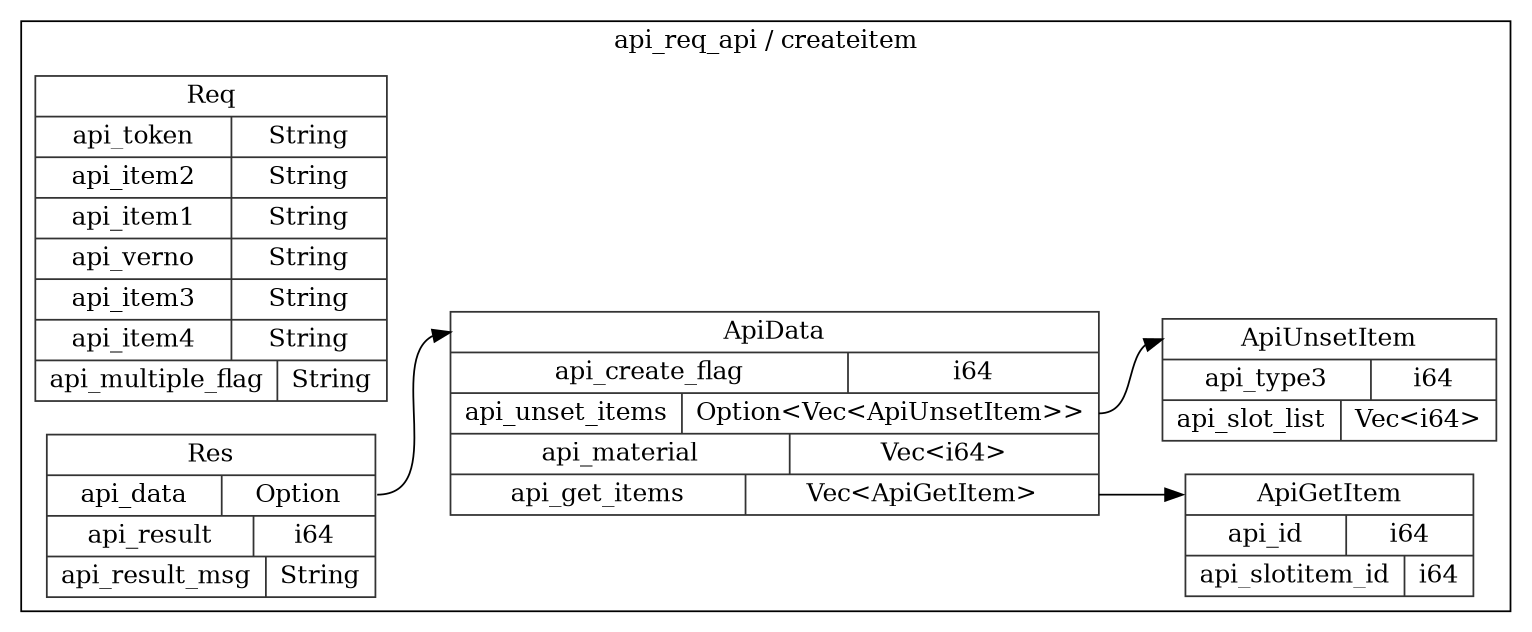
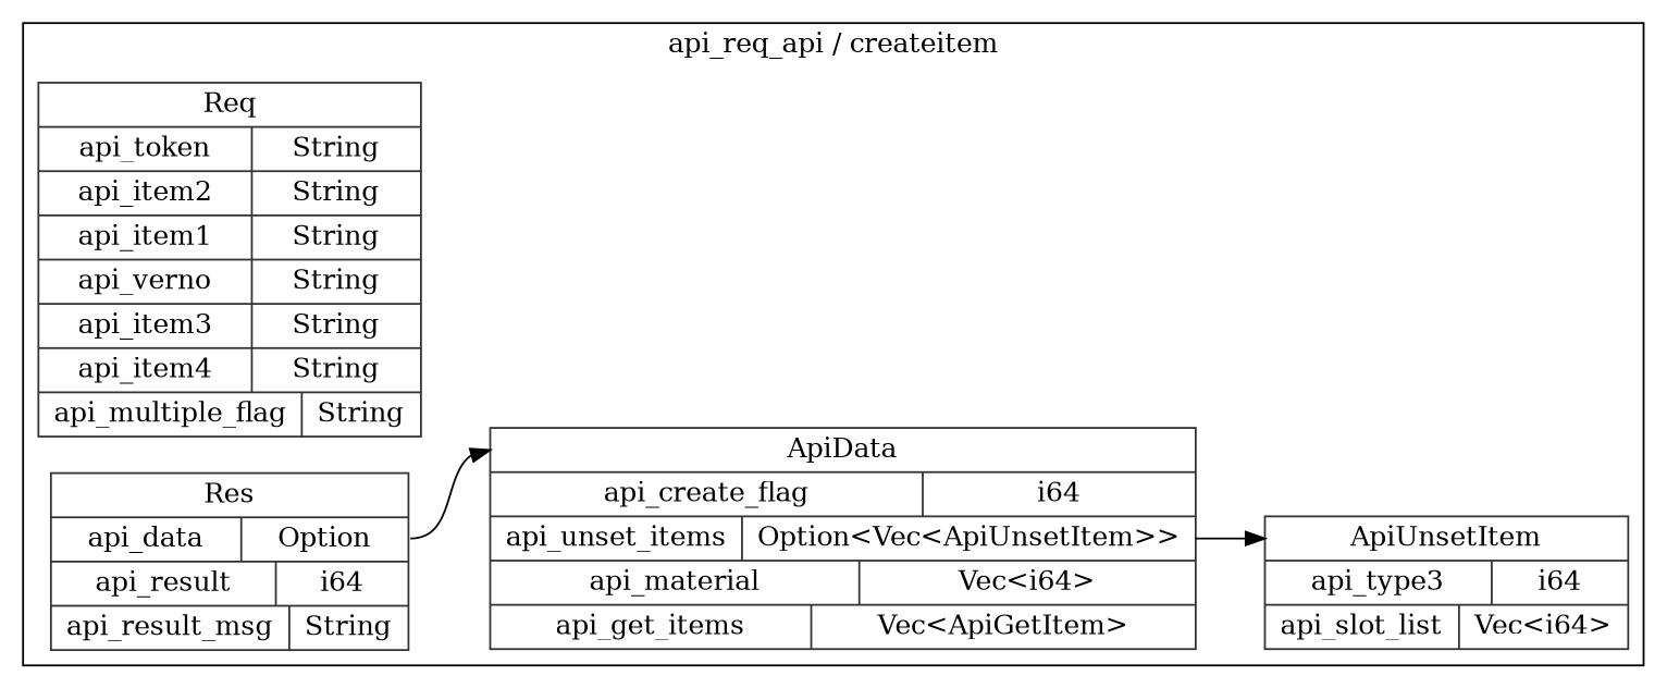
  digraph {
    rankdir=LR
    node [color=gray20 shape=record style=solid]
    n1 [label="<Req> Req  | { api_token | <api_token> String } | { api_item2 | <api_item2> String } | { api_item1 | <api_item1> String } | { api_verno | <api_verno> String } | { api_item3 | <api_item3> String } | { api_item4 | <api_item4> String } | { api_multiple_flag | <api_multiple_flag> String }"]
-   n2 [label="<ApiGetItem> ApiGetItem  | { api_id | <api_id> i64 } | { api_slotitem_id | <api_slotitem_id> i64 }"]
    n3 [label="<ApiUnsetItem> ApiUnsetItem  | { api_type3 | <api_type3> i64 } | { api_slot_list | <api_slot_list> Vec\<i64\> }"]
    n4 [label="<ApiData> ApiData  | { api_create_flag | <api_create_flag> i64 } | { api_unset_items | <api_unset_items> Option\<Vec\<ApiUnsetItem\>\> } | { api_material | <api_material> Vec\<i64\> } | { api_get_items | <api_get_items> Vec\<ApiGetItem\> }"]
    n5 [label="<Res> Res  | { api_data | <api_data> Option } | { api_result | <api_result> i64 } | { api_result_msg | <api_result_msg> String }"]
    subgraph cluster_1 {
      label="api_req_api / createitem"
      n1
-     n2
      n3
      n4
      n5
    }
-   n4 -> n2 [headport="ApiGetItem:w" tailport="api_get_items:e"]
    n4 -> n3 [headport="ApiUnsetItem:w" tailport="api_unset_items:e"]
    n5 -> n4 [headport="ApiData:w" tailport="api_data:e"]
  }
